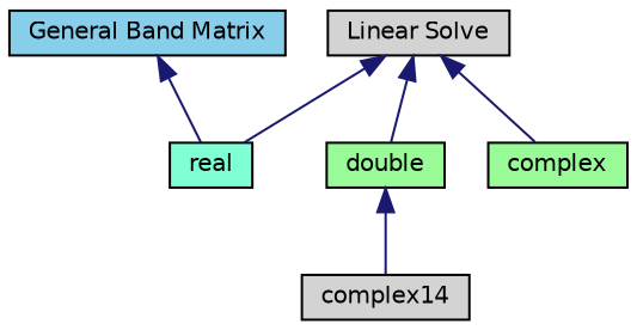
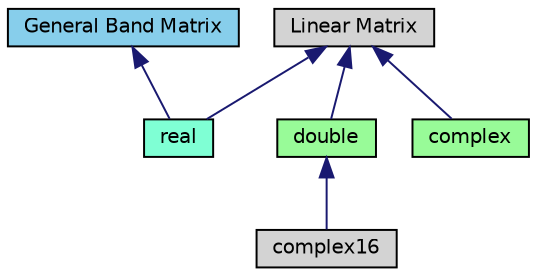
  digraph {
    rankdir=TB
    node [color=black fillcolor=lightgrey fontname=Helvetica fontsize=10 shape=record style=filled]
    edge [color=midnightblue dir=back fontname=Helvetica fontsize=10 labelfontname=Helvetica labelfontsize=10 shape=plaintext style=solid]
-   n1 [fontcolor=black height=0.2 label="Linear Solve" width=0.4]
+   n1 [fontcolor=black height=0.2 label="Linear Matrix" width=0.4]
    n2 [fillcolor=aquamarine height=0.2 label=real width=0.4]
    n3 [fillcolor=palegreen height=0.2 label=double width=0.4]
    n4 [fillcolor=palegreen height=0.2 label=complex width=0.4]
-   n5 [height=0.2 label=complex14 width=0.4]
+   n5 [height=0.2 label=complex16 width=0.4]
    n6 [fillcolor=skyblue height=0.2 label="General Band Matrix" width=0.4]
    n1 -> n2
    n1 -> n3
    n1 -> n4
    n3 -> n5
    n6 -> n2
  }
